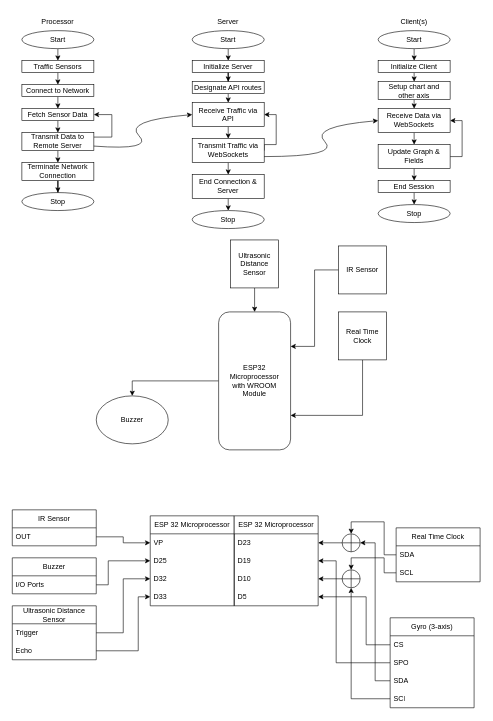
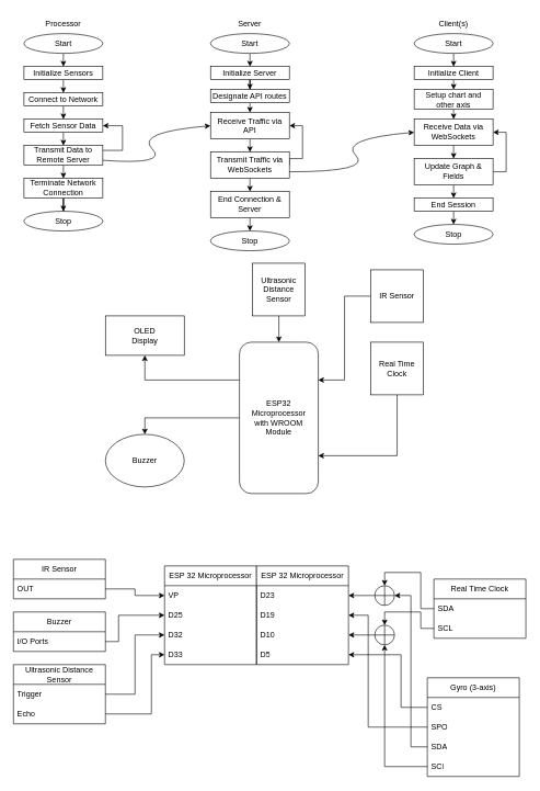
  <mxCell id="0" />
  <mxCell id="1" parent="0" />
+ <mxCell id="2" style="edgeStyle=orthogonalEdgeStyle;rounded=0;orthogonalLoop=1;jettySize=auto;html=1;exitX=0;exitY=0.25;exitDx=0;exitDy=0;entryX=0.5;entryY=1;entryDx=0;entryDy=0;" parent="1" source="4" target="5" edge="1"><mxGeometry relative="1" as="geometry" /></mxCell>
  <mxCell id="3" style="edgeStyle=orthogonalEdgeStyle;rounded=0;orthogonalLoop=1;jettySize=auto;html=1;entryX=0.5;entryY=0;entryDx=0;entryDy=0;" parent="1" source="4" target="6" edge="1"><mxGeometry relative="1" as="geometry" /></mxCell>
  <mxCell id="4" value="ESP32 Microprocessor&lt;br&gt;with WROOM &lt;br&gt;Module" style="rounded=1;whiteSpace=wrap;html=1;" parent="1" vertex="1"><mxGeometry x="364" y="519" width="120" height="230" as="geometry" /></mxCell>
+ <mxCell id="5" value="&lt;div&gt;&lt;span style=&quot;background-color: initial;&quot;&gt;OLED&lt;/span&gt;&lt;/div&gt;Display" style="rounded=0;whiteSpace=wrap;html=1;" parent="1" vertex="1"><mxGeometry x="160" y="479" width="120" height="60" as="geometry" /></mxCell>
  <mxCell id="6" value="Buzzer" style="ellipse;whiteSpace=wrap;html=1;" parent="1" vertex="1"><mxGeometry x="160" y="659" width="120" height="80" as="geometry" /></mxCell>
  <mxCell id="7" style="edgeStyle=orthogonalEdgeStyle;rounded=0;orthogonalLoop=1;jettySize=auto;html=1;exitX=0.5;exitY=1;exitDx=0;exitDy=0;entryX=0.5;entryY=0;entryDx=0;entryDy=0;" parent="1" source="8" target="4" edge="1"><mxGeometry relative="1" as="geometry" /></mxCell>
  <mxCell id="8" value="Ultrasonic Distance&lt;br&gt;Sensor" style="whiteSpace=wrap;html=1;aspect=fixed;" parent="1" vertex="1"><mxGeometry x="384" y="399" width="80" height="80" as="geometry" /></mxCell>
  <mxCell id="9" style="edgeStyle=orthogonalEdgeStyle;rounded=0;orthogonalLoop=1;jettySize=auto;html=1;entryX=1;entryY=0.25;entryDx=0;entryDy=0;" parent="1" source="10" target="4" edge="1"><mxGeometry relative="1" as="geometry" /></mxCell>
  <mxCell id="10" value="IR Sensor" style="whiteSpace=wrap;html=1;aspect=fixed;" parent="1" vertex="1"><mxGeometry x="564" y="409" width="80" height="80" as="geometry" /></mxCell>
  <mxCell id="11" style="edgeStyle=orthogonalEdgeStyle;rounded=0;orthogonalLoop=1;jettySize=auto;html=1;exitX=0.5;exitY=1;exitDx=0;exitDy=0;entryX=1;entryY=0.75;entryDx=0;entryDy=0;" parent="1" source="12" target="4" edge="1"><mxGeometry relative="1" as="geometry" /></mxCell>
  <mxCell id="12" value="Real Time&lt;br&gt;Clock" style="whiteSpace=wrap;html=1;aspect=fixed;" parent="1" vertex="1"><mxGeometry x="564" y="519" width="80" height="80" as="geometry" /></mxCell>
  <mxCell id="13" value="IR Sensor" style="swimlane;fontStyle=0;childLayout=stackLayout;horizontal=1;startSize=30;horizontalStack=0;resizeParent=1;resizeParentMax=0;resizeLast=0;collapsible=1;marginBottom=0;whiteSpace=wrap;html=1;" vertex="1" parent="1"><mxGeometry x="20" y="849" width="140" height="60" as="geometry" /></mxCell>
  <mxCell id="14" value="OUT" style="text;strokeColor=none;fillColor=none;align=left;verticalAlign=middle;spacingLeft=4;spacingRight=4;overflow=hidden;points=[[0,0.5],[1,0.5]];portConstraint=eastwest;rotatable=0;whiteSpace=wrap;html=1;" vertex="1" parent="13"><mxGeometry y="30" width="140" height="30" as="geometry" /></mxCell>
  <mxCell id="15" value="Real Time Clock" style="swimlane;fontStyle=0;childLayout=stackLayout;horizontal=1;startSize=30;horizontalStack=0;resizeParent=1;resizeParentMax=0;resizeLast=0;collapsible=1;marginBottom=0;whiteSpace=wrap;html=1;" vertex="1" parent="1"><mxGeometry x="660" y="879" width="140" height="90" as="geometry" /></mxCell>
  <mxCell id="16" value="SDA" style="text;strokeColor=none;fillColor=none;align=left;verticalAlign=middle;spacingLeft=4;spacingRight=4;overflow=hidden;points=[[0,0.5],[1,0.5]];portConstraint=eastwest;rotatable=0;whiteSpace=wrap;html=1;" vertex="1" parent="15"><mxGeometry y="30" width="140" height="30" as="geometry" /></mxCell>
  <mxCell id="17" value="SCL" style="text;strokeColor=none;fillColor=none;align=left;verticalAlign=middle;spacingLeft=4;spacingRight=4;overflow=hidden;points=[[0,0.5],[1,0.5]];portConstraint=eastwest;rotatable=0;whiteSpace=wrap;html=1;" vertex="1" parent="15"><mxGeometry y="60" width="140" height="30" as="geometry" /></mxCell>
  <mxCell id="18" value="Buzzer" style="swimlane;fontStyle=0;childLayout=stackLayout;horizontal=1;startSize=30;horizontalStack=0;resizeParent=1;resizeParentMax=0;resizeLast=0;collapsible=1;marginBottom=0;whiteSpace=wrap;html=1;" vertex="1" parent="1"><mxGeometry x="20" y="929" width="140" height="60" as="geometry" /></mxCell>
  <mxCell id="19" value="I/O Ports" style="text;strokeColor=none;fillColor=none;align=left;verticalAlign=middle;spacingLeft=4;spacingRight=4;overflow=hidden;points=[[0,0.5],[1,0.5]];portConstraint=eastwest;rotatable=0;whiteSpace=wrap;html=1;" vertex="1" parent="18"><mxGeometry y="30" width="140" height="30" as="geometry" /></mxCell>
  <mxCell id="20" value="Ultrasonic Distance Sensor" style="swimlane;fontStyle=0;childLayout=stackLayout;horizontal=1;startSize=30;horizontalStack=0;resizeParent=1;resizeParentMax=0;resizeLast=0;collapsible=1;marginBottom=0;whiteSpace=wrap;html=1;" vertex="1" parent="1"><mxGeometry x="20" y="1009" width="140" height="90" as="geometry" /></mxCell>
  <mxCell id="21" value="Trigger" style="text;strokeColor=none;fillColor=none;align=left;verticalAlign=middle;spacingLeft=4;spacingRight=4;overflow=hidden;points=[[0,0.5],[1,0.5]];portConstraint=eastwest;rotatable=0;whiteSpace=wrap;html=1;" vertex="1" parent="20"><mxGeometry y="30" width="140" height="30" as="geometry" /></mxCell>
  <mxCell id="22" value="Echo" style="text;strokeColor=none;fillColor=none;align=left;verticalAlign=middle;spacingLeft=4;spacingRight=4;overflow=hidden;points=[[0,0.5],[1,0.5]];portConstraint=eastwest;rotatable=0;whiteSpace=wrap;html=1;" vertex="1" parent="20"><mxGeometry y="60" width="140" height="30" as="geometry" /></mxCell>
  <mxCell id="23" value="Gyro (3-axis)" style="swimlane;fontStyle=0;childLayout=stackLayout;horizontal=1;startSize=30;horizontalStack=0;resizeParent=1;resizeParentMax=0;resizeLast=0;collapsible=1;marginBottom=0;whiteSpace=wrap;html=1;" vertex="1" parent="1"><mxGeometry x="650" y="1029" width="140" height="150" as="geometry" /></mxCell>
  <mxCell id="24" value="CS" style="text;strokeColor=none;fillColor=none;align=left;verticalAlign=middle;spacingLeft=4;spacingRight=4;overflow=hidden;points=[[0,0.5],[1,0.5]];portConstraint=eastwest;rotatable=0;whiteSpace=wrap;html=1;" vertex="1" parent="23"><mxGeometry y="30" width="140" height="30" as="geometry" /></mxCell>
  <mxCell id="25" value="SPO" style="text;strokeColor=none;fillColor=none;align=left;verticalAlign=middle;spacingLeft=4;spacingRight=4;overflow=hidden;points=[[0,0.5],[1,0.5]];portConstraint=eastwest;rotatable=0;whiteSpace=wrap;html=1;" vertex="1" parent="23"><mxGeometry y="60" width="140" height="30" as="geometry" /></mxCell>
  <mxCell id="26" value="SDA" style="text;strokeColor=none;fillColor=none;align=left;verticalAlign=middle;spacingLeft=4;spacingRight=4;overflow=hidden;points=[[0,0.5],[1,0.5]];portConstraint=eastwest;rotatable=0;whiteSpace=wrap;html=1;" vertex="1" parent="23"><mxGeometry y="90" width="140" height="30" as="geometry" /></mxCell>
  <mxCell id="27" value="SCl" style="text;strokeColor=none;fillColor=none;align=left;verticalAlign=middle;spacingLeft=4;spacingRight=4;overflow=hidden;points=[[0,0.5],[1,0.5]];portConstraint=eastwest;rotatable=0;whiteSpace=wrap;html=1;" vertex="1" parent="23"><mxGeometry y="120" width="140" height="30" as="geometry" /></mxCell>
  <mxCell id="28" value="ESP 32 Microprocessor" style="swimlane;fontStyle=0;childLayout=stackLayout;horizontal=1;startSize=30;horizontalStack=0;resizeParent=1;resizeParentMax=0;resizeLast=0;collapsible=1;marginBottom=0;whiteSpace=wrap;html=1;" vertex="1" parent="1"><mxGeometry x="250" y="859" width="140" height="150" as="geometry" /></mxCell>
  <mxCell id="29" value="VP" style="text;strokeColor=none;fillColor=none;align=left;verticalAlign=middle;spacingLeft=4;spacingRight=4;overflow=hidden;points=[[0,0.5],[1,0.5]];portConstraint=eastwest;rotatable=0;whiteSpace=wrap;html=1;" vertex="1" parent="28"><mxGeometry y="30" width="140" height="30" as="geometry" /></mxCell>
  <mxCell id="30" value="D25" style="text;strokeColor=none;fillColor=none;align=left;verticalAlign=middle;spacingLeft=4;spacingRight=4;overflow=hidden;points=[[0,0.5],[1,0.5]];portConstraint=eastwest;rotatable=0;whiteSpace=wrap;html=1;" vertex="1" parent="28"><mxGeometry y="60" width="140" height="30" as="geometry" /></mxCell>
  <mxCell id="31" value="D32" style="text;strokeColor=none;fillColor=none;align=left;verticalAlign=middle;spacingLeft=4;spacingRight=4;overflow=hidden;points=[[0,0.5],[1,0.5]];portConstraint=eastwest;rotatable=0;whiteSpace=wrap;html=1;" vertex="1" parent="28"><mxGeometry y="90" width="140" height="30" as="geometry" /></mxCell>
  <mxCell id="32" value="D33" style="text;strokeColor=none;fillColor=none;align=left;verticalAlign=middle;spacingLeft=4;spacingRight=4;overflow=hidden;points=[[0,0.5],[1,0.5]];portConstraint=eastwest;rotatable=0;whiteSpace=wrap;html=1;" vertex="1" parent="28"><mxGeometry y="120" width="140" height="30" as="geometry" /></mxCell>
  <mxCell id="33" value="ESP 32 Microprocessor" style="swimlane;fontStyle=0;childLayout=stackLayout;horizontal=1;startSize=30;horizontalStack=0;resizeParent=1;resizeParentMax=0;resizeLast=0;collapsible=1;marginBottom=0;whiteSpace=wrap;html=1;" vertex="1" parent="1"><mxGeometry x="390" y="859" width="140" height="150" as="geometry"><mxRectangle x="540" y="740" width="60" height="30" as="alternateBounds" /></mxGeometry></mxCell>
  <mxCell id="34" value="D23" style="text;strokeColor=none;fillColor=none;align=left;verticalAlign=middle;spacingLeft=4;spacingRight=4;overflow=hidden;points=[[0,0.5],[1,0.5]];portConstraint=eastwest;rotatable=0;whiteSpace=wrap;html=1;" vertex="1" parent="33"><mxGeometry y="30" width="140" height="30" as="geometry" /></mxCell>
  <mxCell id="35" value="D19" style="text;strokeColor=none;fillColor=none;align=left;verticalAlign=middle;spacingLeft=4;spacingRight=4;overflow=hidden;points=[[0,0.5],[1,0.5]];portConstraint=eastwest;rotatable=0;whiteSpace=wrap;html=1;" vertex="1" parent="33"><mxGeometry y="60" width="140" height="30" as="geometry" /></mxCell>
  <mxCell id="36" value="D10" style="text;strokeColor=none;fillColor=none;align=left;verticalAlign=middle;spacingLeft=4;spacingRight=4;overflow=hidden;points=[[0,0.5],[1,0.5]];portConstraint=eastwest;rotatable=0;whiteSpace=wrap;html=1;" vertex="1" parent="33"><mxGeometry y="90" width="140" height="30" as="geometry" /></mxCell>
  <mxCell id="37" value="D5" style="text;strokeColor=none;fillColor=none;align=left;verticalAlign=middle;spacingLeft=4;spacingRight=4;overflow=hidden;points=[[0,0.5],[1,0.5]];portConstraint=eastwest;rotatable=0;whiteSpace=wrap;html=1;" vertex="1" parent="33"><mxGeometry y="120" width="140" height="30" as="geometry" /></mxCell>
  <mxCell id="38" style="edgeStyle=orthogonalEdgeStyle;rounded=0;orthogonalLoop=1;jettySize=auto;html=1;exitX=1;exitY=0.5;exitDx=0;exitDy=0;entryX=0;entryY=0.5;entryDx=0;entryDy=0;" edge="1" parent="1" source="14" target="29"><mxGeometry relative="1" as="geometry" /></mxCell>
  <mxCell id="39" style="edgeStyle=orthogonalEdgeStyle;rounded=0;orthogonalLoop=1;jettySize=auto;html=1;entryX=1;entryY=0.5;entryDx=0;entryDy=0;" edge="1" parent="1" source="40" target="34"><mxGeometry relative="1" as="geometry" /></mxCell>
  <mxCell id="40" value="" style="verticalLabelPosition=bottom;verticalAlign=top;html=1;shape=mxgraph.flowchart.summing_function;" vertex="1" parent="1"><mxGeometry x="570" y="889" width="30" height="30" as="geometry" /></mxCell>
  <mxCell id="41" style="edgeStyle=orthogonalEdgeStyle;rounded=0;orthogonalLoop=1;jettySize=auto;html=1;entryX=1;entryY=0.5;entryDx=0;entryDy=0;" edge="1" parent="1" source="42" target="36"><mxGeometry relative="1" as="geometry" /></mxCell>
  <mxCell id="42" value="" style="verticalLabelPosition=bottom;verticalAlign=top;html=1;shape=mxgraph.flowchart.summing_function;" vertex="1" parent="1"><mxGeometry x="570" y="949" width="30" height="30" as="geometry" /></mxCell>
  <mxCell id="43" style="edgeStyle=orthogonalEdgeStyle;rounded=0;orthogonalLoop=1;jettySize=auto;html=1;exitX=0;exitY=0.5;exitDx=0;exitDy=0;entryX=0.5;entryY=0;entryDx=0;entryDy=0;entryPerimeter=0;" edge="1" parent="1" source="16" target="40"><mxGeometry relative="1" as="geometry"><Array as="points"><mxPoint x="640" y="924" /><mxPoint x="640" y="869" /><mxPoint x="585" y="869" /></Array></mxGeometry></mxCell>
  <mxCell id="44" style="edgeStyle=orthogonalEdgeStyle;rounded=0;orthogonalLoop=1;jettySize=auto;html=1;exitX=0;exitY=0.5;exitDx=0;exitDy=0;entryX=0.5;entryY=0;entryDx=0;entryDy=0;entryPerimeter=0;" edge="1" parent="1" source="17" target="42"><mxGeometry relative="1" as="geometry"><Array as="points"><mxPoint x="640" y="954" /><mxPoint x="640" y="929" /><mxPoint x="585" y="929" /></Array></mxGeometry></mxCell>
  <mxCell id="45" style="edgeStyle=orthogonalEdgeStyle;rounded=0;orthogonalLoop=1;jettySize=auto;html=1;entryX=1;entryY=0.5;entryDx=0;entryDy=0;entryPerimeter=0;" edge="1" parent="1" source="26" target="40"><mxGeometry relative="1" as="geometry" /></mxCell>
  <mxCell id="46" style="edgeStyle=orthogonalEdgeStyle;rounded=0;orthogonalLoop=1;jettySize=auto;html=1;entryX=0.5;entryY=1;entryDx=0;entryDy=0;entryPerimeter=0;" edge="1" parent="1" source="27" target="42"><mxGeometry relative="1" as="geometry" /></mxCell>
  <mxCell id="47" style="edgeStyle=orthogonalEdgeStyle;rounded=0;orthogonalLoop=1;jettySize=auto;html=1;entryX=1;entryY=0.5;entryDx=0;entryDy=0;" edge="1" parent="1" source="24" target="37"><mxGeometry relative="1" as="geometry"><Array as="points"><mxPoint x="610" y="1074" /><mxPoint x="610" y="994" /></Array></mxGeometry></mxCell>
  <mxCell id="48" style="edgeStyle=orthogonalEdgeStyle;rounded=0;orthogonalLoop=1;jettySize=auto;html=1;exitX=0;exitY=0.5;exitDx=0;exitDy=0;entryX=1;entryY=0.5;entryDx=0;entryDy=0;" edge="1" parent="1" source="25" target="35"><mxGeometry relative="1" as="geometry"><Array as="points"><mxPoint x="560" y="1104" /><mxPoint x="560" y="934" /></Array></mxGeometry></mxCell>
  <mxCell id="49" style="edgeStyle=orthogonalEdgeStyle;rounded=0;orthogonalLoop=1;jettySize=auto;html=1;entryX=0;entryY=0.5;entryDx=0;entryDy=0;" edge="1" parent="1" source="21" target="31"><mxGeometry relative="1" as="geometry" /></mxCell>
  <mxCell id="50" style="edgeStyle=orthogonalEdgeStyle;rounded=0;orthogonalLoop=1;jettySize=auto;html=1;entryX=0;entryY=0.5;entryDx=0;entryDy=0;" edge="1" parent="1" source="22" target="32"><mxGeometry relative="1" as="geometry"><Array as="points"><mxPoint x="230" y="1084" /><mxPoint x="230" y="994" /></Array></mxGeometry></mxCell>
  <mxCell id="51" style="edgeStyle=orthogonalEdgeStyle;rounded=0;orthogonalLoop=1;jettySize=auto;html=1;entryX=0;entryY=0.5;entryDx=0;entryDy=0;" edge="1" parent="1" source="19" target="30"><mxGeometry relative="1" as="geometry"><Array as="points"><mxPoint x="180" y="974" /><mxPoint x="180" y="934" /></Array></mxGeometry></mxCell>
  <mxCell id="52" value="Processor" style="text;html=1;align=center;verticalAlign=middle;whiteSpace=wrap;rounded=0;" vertex="1" parent="1"><mxGeometry x="66" y="20" width="60" height="30" as="geometry" /></mxCell>
  <mxCell id="53" style="edgeStyle=orthogonalEdgeStyle;rounded=0;orthogonalLoop=1;jettySize=auto;html=1;exitX=0.5;exitY=1;exitDx=0;exitDy=0;entryX=0.5;entryY=0;entryDx=0;entryDy=0;" edge="1" parent="1" source="54" target="56"><mxGeometry relative="1" as="geometry" /></mxCell>
- <mxCell id="54" value="Traffic Sensors" style="rounded=0;whiteSpace=wrap;html=1;" vertex="1" parent="1"><mxGeometry x="36" y="100" width="120" height="20" as="geometry" /></mxCell>
+ <mxCell id="54" value="Initialize Sensors" style="rounded=0;whiteSpace=wrap;html=1;" vertex="1" parent="1"><mxGeometry x="36" y="100" width="120" height="20" as="geometry" /></mxCell>
  <mxCell id="55" style="edgeStyle=orthogonalEdgeStyle;rounded=0;orthogonalLoop=1;jettySize=auto;html=1;exitX=0.5;exitY=1;exitDx=0;exitDy=0;entryX=0.5;entryY=0;entryDx=0;entryDy=0;" edge="1" parent="1" source="56" target="58"><mxGeometry relative="1" as="geometry" /></mxCell>
  <mxCell id="56" value="Connect to Network" style="rounded=0;whiteSpace=wrap;html=1;" vertex="1" parent="1"><mxGeometry x="36" y="140" width="120" height="20" as="geometry" /></mxCell>
  <mxCell id="57" style="edgeStyle=orthogonalEdgeStyle;rounded=0;orthogonalLoop=1;jettySize=auto;html=1;exitX=0.5;exitY=1;exitDx=0;exitDy=0;entryX=0.5;entryY=0;entryDx=0;entryDy=0;" edge="1" parent="1" source="58" target="61"><mxGeometry relative="1" as="geometry" /></mxCell>
  <mxCell id="58" value="Fetch Sensor Data" style="rounded=0;whiteSpace=wrap;html=1;" vertex="1" parent="1"><mxGeometry x="36" y="180" width="120" height="20" as="geometry" /></mxCell>
  <mxCell id="59" style="edgeStyle=orthogonalEdgeStyle;rounded=0;orthogonalLoop=1;jettySize=auto;html=1;exitX=0.5;exitY=1;exitDx=0;exitDy=0;entryX=0.5;entryY=0;entryDx=0;entryDy=0;" edge="1" parent="1" source="61" target="66"><mxGeometry relative="1" as="geometry" /></mxCell>
  <mxCell id="60" style="edgeStyle=orthogonalEdgeStyle;rounded=0;orthogonalLoop=1;jettySize=auto;html=1;exitX=1;exitY=0.25;exitDx=0;exitDy=0;entryX=1;entryY=0.5;entryDx=0;entryDy=0;" edge="1" parent="1" source="61" target="58"><mxGeometry relative="1" as="geometry"><Array as="points"><mxPoint x="186" y="228" /><mxPoint x="186" y="190" /></Array></mxGeometry></mxCell>
  <mxCell id="61" value="Transmit Data to Remote Server" style="rounded=0;whiteSpace=wrap;html=1;" vertex="1" parent="1"><mxGeometry x="36" y="220" width="120" height="30" as="geometry" /></mxCell>
  <mxCell id="62" style="edgeStyle=orthogonalEdgeStyle;rounded=0;orthogonalLoop=1;jettySize=auto;html=1;exitX=0.5;exitY=1;exitDx=0;exitDy=0;entryX=0.5;entryY=0;entryDx=0;entryDy=0;" edge="1" parent="1" source="63" target="54"><mxGeometry relative="1" as="geometry" /></mxCell>
  <mxCell id="63" value="Start" style="ellipse;whiteSpace=wrap;html=1;" vertex="1" parent="1"><mxGeometry x="36" y="50" width="120" height="30" as="geometry" /></mxCell>
  <mxCell id="64" value="Stop" style="ellipse;whiteSpace=wrap;html=1;" vertex="1" parent="1"><mxGeometry x="36" y="320" width="120" height="30" as="geometry" /></mxCell>
  <mxCell id="65" style="edgeStyle=orthogonalEdgeStyle;rounded=0;orthogonalLoop=1;jettySize=auto;html=1;exitX=0.5;exitY=1;exitDx=0;exitDy=0;" edge="1" parent="1" source="66" target="64"><mxGeometry relative="1" as="geometry" /></mxCell>
  <mxCell id="66" value="Terminate Network Connection" style="rounded=0;whiteSpace=wrap;html=1;" vertex="1" parent="1"><mxGeometry x="36" y="270" width="120" height="30" as="geometry" /></mxCell>
  <mxCell id="67" value="Server" style="text;html=1;align=center;verticalAlign=middle;whiteSpace=wrap;rounded=0;" vertex="1" parent="1"><mxGeometry x="350" y="20" width="60" height="30" as="geometry" /></mxCell>
  <mxCell id="68" style="edgeStyle=orthogonalEdgeStyle;rounded=0;orthogonalLoop=1;jettySize=auto;html=1;exitX=0.5;exitY=1;exitDx=0;exitDy=0;entryX=0.5;entryY=0;entryDx=0;entryDy=0;" edge="1" parent="1" source="69" target="71"><mxGeometry relative="1" as="geometry" /></mxCell>
  <mxCell id="69" value="Start" style="ellipse;whiteSpace=wrap;html=1;" vertex="1" parent="1"><mxGeometry x="320" y="50" width="120" height="30" as="geometry" /></mxCell>
  <mxCell id="70" style="edgeStyle=orthogonalEdgeStyle;rounded=0;orthogonalLoop=1;jettySize=auto;html=1;exitX=0.5;exitY=1;exitDx=0;exitDy=0;" edge="1" parent="1" source="71" target="73"><mxGeometry relative="1" as="geometry" /></mxCell>
  <mxCell id="71" value="Initialize Server" style="rounded=0;whiteSpace=wrap;html=1;" vertex="1" parent="1"><mxGeometry x="320" y="100" width="120" height="20" as="geometry" /></mxCell>
  <mxCell id="72" style="edgeStyle=orthogonalEdgeStyle;rounded=0;orthogonalLoop=1;jettySize=auto;html=1;exitX=0.5;exitY=1;exitDx=0;exitDy=0;entryX=0.5;entryY=0;entryDx=0;entryDy=0;" edge="1" parent="1" source="73" target="75"><mxGeometry relative="1" as="geometry" /></mxCell>
  <mxCell id="73" value="Designate API routes" style="rounded=0;whiteSpace=wrap;html=1;" vertex="1" parent="1"><mxGeometry x="320" y="135" width="120" height="20" as="geometry" /></mxCell>
  <mxCell id="74" style="edgeStyle=orthogonalEdgeStyle;rounded=0;orthogonalLoop=1;jettySize=auto;html=1;exitX=0.5;exitY=1;exitDx=0;exitDy=0;entryX=0.5;entryY=0;entryDx=0;entryDy=0;" edge="1" parent="1" source="75" target="78"><mxGeometry relative="1" as="geometry" /></mxCell>
  <mxCell id="75" value="Receive Traffic via API" style="rounded=0;whiteSpace=wrap;html=1;" vertex="1" parent="1"><mxGeometry x="320" y="170" width="120" height="40" as="geometry" /></mxCell>
  <mxCell id="76" style="edgeStyle=orthogonalEdgeStyle;rounded=0;orthogonalLoop=1;jettySize=auto;html=1;exitX=0.5;exitY=1;exitDx=0;exitDy=0;entryX=0.5;entryY=0;entryDx=0;entryDy=0;" edge="1" parent="1" source="78" target="80"><mxGeometry relative="1" as="geometry" /></mxCell>
  <mxCell id="77" style="edgeStyle=orthogonalEdgeStyle;rounded=0;orthogonalLoop=1;jettySize=auto;html=1;exitX=1;exitY=0.5;exitDx=0;exitDy=0;entryX=1;entryY=0.5;entryDx=0;entryDy=0;" edge="1" parent="1" source="78" target="75"><mxGeometry relative="1" as="geometry"><Array as="points"><mxPoint x="440" y="240" /><mxPoint x="460" y="240" /><mxPoint x="460" y="190" /></Array></mxGeometry></mxCell>
  <mxCell id="78" value="Transmit Traffic via WebSockets" style="rounded=0;whiteSpace=wrap;html=1;" vertex="1" parent="1"><mxGeometry x="320" y="230" width="120" height="40" as="geometry" /></mxCell>
  <mxCell id="79" style="edgeStyle=orthogonalEdgeStyle;rounded=0;orthogonalLoop=1;jettySize=auto;html=1;exitX=0.5;exitY=1;exitDx=0;exitDy=0;entryX=0.5;entryY=0;entryDx=0;entryDy=0;" edge="1" parent="1" source="80" target="81"><mxGeometry relative="1" as="geometry" /></mxCell>
  <mxCell id="80" value="End Connection &amp;amp; Server" style="rounded=0;whiteSpace=wrap;html=1;" vertex="1" parent="1"><mxGeometry x="320" y="290" width="120" height="40" as="geometry" /></mxCell>
  <mxCell id="81" value="Stop" style="ellipse;whiteSpace=wrap;html=1;" vertex="1" parent="1"><mxGeometry x="320" y="350" width="120" height="30" as="geometry" /></mxCell>
  <mxCell id="82" value="Client(s)" style="text;html=1;align=center;verticalAlign=middle;whiteSpace=wrap;rounded=0;" vertex="1" parent="1"><mxGeometry x="660" y="20" width="60" height="30" as="geometry" /></mxCell>
  <mxCell id="83" style="edgeStyle=orthogonalEdgeStyle;rounded=0;orthogonalLoop=1;jettySize=auto;html=1;exitX=0.5;exitY=1;exitDx=0;exitDy=0;entryX=0.5;entryY=0;entryDx=0;entryDy=0;" edge="1" parent="1" source="84" target="86"><mxGeometry relative="1" as="geometry" /></mxCell>
  <mxCell id="84" value="Start" style="ellipse;whiteSpace=wrap;html=1;" vertex="1" parent="1"><mxGeometry x="630" y="50" width="120" height="30" as="geometry" /></mxCell>
  <mxCell id="85" style="edgeStyle=orthogonalEdgeStyle;rounded=0;orthogonalLoop=1;jettySize=auto;html=1;exitX=0.5;exitY=1;exitDx=0;exitDy=0;entryX=0.5;entryY=0;entryDx=0;entryDy=0;" edge="1" parent="1" source="86" target="88"><mxGeometry relative="1" as="geometry" /></mxCell>
  <mxCell id="86" value="Initialize Client" style="rounded=0;whiteSpace=wrap;html=1;" vertex="1" parent="1"><mxGeometry x="630" y="100" width="120" height="20" as="geometry" /></mxCell>
  <mxCell id="87" style="edgeStyle=orthogonalEdgeStyle;rounded=0;orthogonalLoop=1;jettySize=auto;html=1;exitX=0.5;exitY=1;exitDx=0;exitDy=0;entryX=0.5;entryY=0;entryDx=0;entryDy=0;" edge="1" parent="1" source="88" target="90"><mxGeometry relative="1" as="geometry" /></mxCell>
  <mxCell id="88" value="Setup chart and &lt;br&gt;other axis" style="rounded=0;whiteSpace=wrap;html=1;" vertex="1" parent="1"><mxGeometry x="630" y="135" width="120" height="30" as="geometry" /></mxCell>
  <mxCell id="89" style="edgeStyle=orthogonalEdgeStyle;rounded=0;orthogonalLoop=1;jettySize=auto;html=1;exitX=0.5;exitY=1;exitDx=0;exitDy=0;entryX=0.5;entryY=0;entryDx=0;entryDy=0;" edge="1" parent="1" source="90" target="93"><mxGeometry relative="1" as="geometry" /></mxCell>
  <mxCell id="90" value="Receive Data via WebSockets" style="rounded=0;whiteSpace=wrap;html=1;" vertex="1" parent="1"><mxGeometry x="630" y="180" width="120" height="40" as="geometry" /></mxCell>
  <mxCell id="91" style="edgeStyle=orthogonalEdgeStyle;rounded=0;orthogonalLoop=1;jettySize=auto;html=1;exitX=0.5;exitY=1;exitDx=0;exitDy=0;entryX=0.5;entryY=0;entryDx=0;entryDy=0;" edge="1" parent="1" source="93" target="95"><mxGeometry relative="1" as="geometry" /></mxCell>
  <mxCell id="92" style="edgeStyle=orthogonalEdgeStyle;rounded=0;orthogonalLoop=1;jettySize=auto;html=1;exitX=1;exitY=0.5;exitDx=0;exitDy=0;entryX=1;entryY=0.5;entryDx=0;entryDy=0;" edge="1" parent="1" source="93" target="90"><mxGeometry relative="1" as="geometry" /></mxCell>
  <mxCell id="93" value="Update Graph &amp;amp; Fields" style="rounded=0;whiteSpace=wrap;html=1;" vertex="1" parent="1"><mxGeometry x="630" y="240" width="120" height="40" as="geometry" /></mxCell>
  <mxCell id="94" style="edgeStyle=orthogonalEdgeStyle;rounded=0;orthogonalLoop=1;jettySize=auto;html=1;exitX=0.5;exitY=1;exitDx=0;exitDy=0;entryX=0.5;entryY=0;entryDx=0;entryDy=0;" edge="1" parent="1" source="95" target="96"><mxGeometry relative="1" as="geometry" /></mxCell>
  <mxCell id="95" value="End Session" style="rounded=0;whiteSpace=wrap;html=1;" vertex="1" parent="1"><mxGeometry x="630" y="300" width="120" height="20" as="geometry" /></mxCell>
  <mxCell id="96" value="Stop" style="ellipse;whiteSpace=wrap;html=1;" vertex="1" parent="1"><mxGeometry x="630" y="340" width="120" height="30" as="geometry" /></mxCell>
  <mxCell id="97" value="" style="curved=1;endArrow=classic;html=1;rounded=0;entryX=0;entryY=0.5;entryDx=0;entryDy=0;exitX=1;exitY=0.75;exitDx=0;exitDy=0;" edge="1" parent="1" source="61" target="75"><mxGeometry width="50" height="50" relative="1" as="geometry"><mxPoint x="206" y="250" as="sourcePoint" /><mxPoint x="256" y="200" as="targetPoint" /><Array as="points"><mxPoint x="256" y="250" /><mxPoint x="206" y="200" /></Array></mxGeometry></mxCell>
  <mxCell id="98" value="" style="curved=1;endArrow=classic;html=1;rounded=0;entryX=0;entryY=0.5;entryDx=0;entryDy=0;exitX=1;exitY=0.75;exitDx=0;exitDy=0;" edge="1" parent="1" source="78" target="90"><mxGeometry width="50" height="50" relative="1" as="geometry"><mxPoint x="516" y="260" as="sourcePoint" /><mxPoint x="566" y="210" as="targetPoint" /><Array as="points"><mxPoint x="566" y="260" /><mxPoint x="516" y="210" /></Array></mxGeometry></mxCell>
